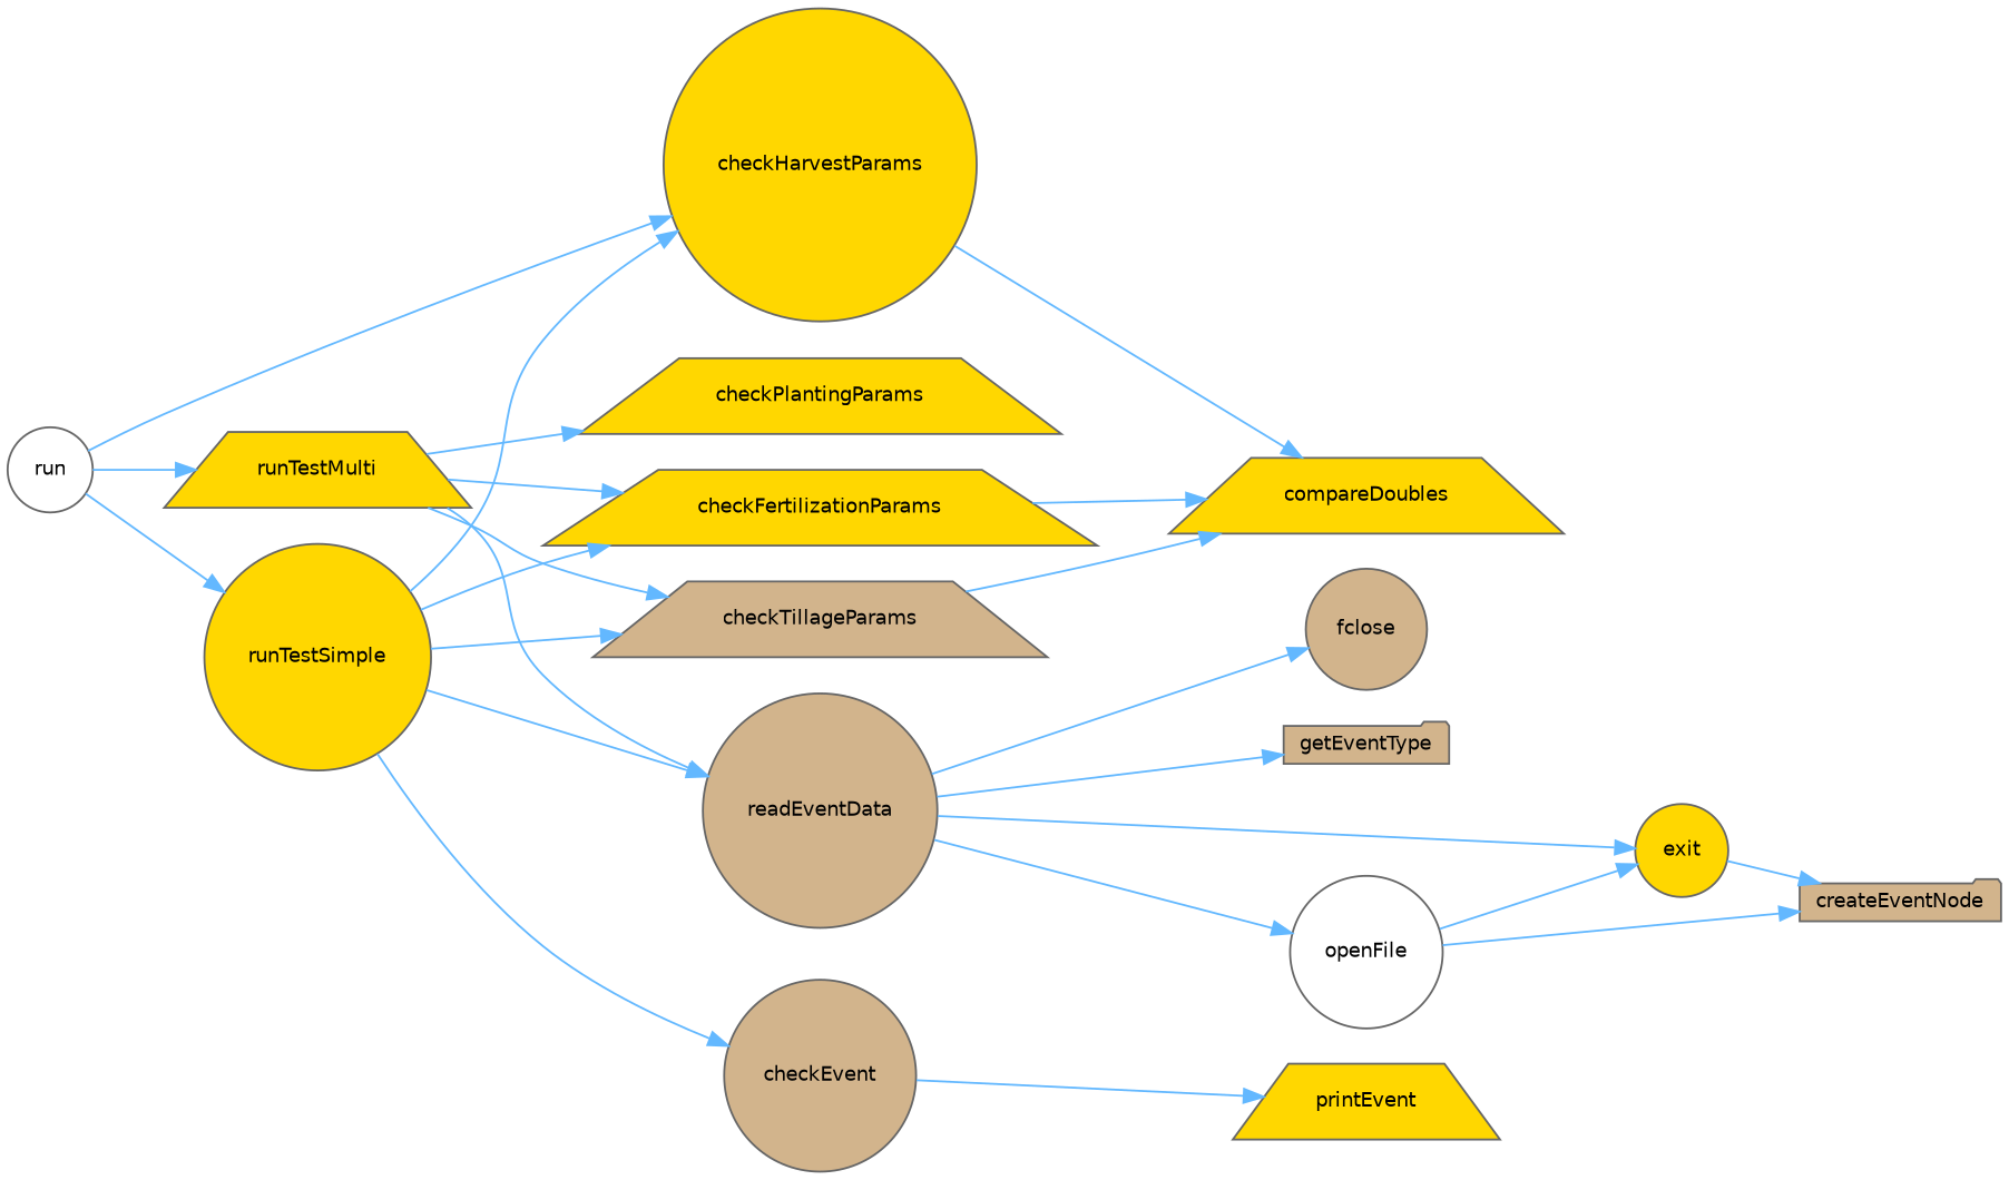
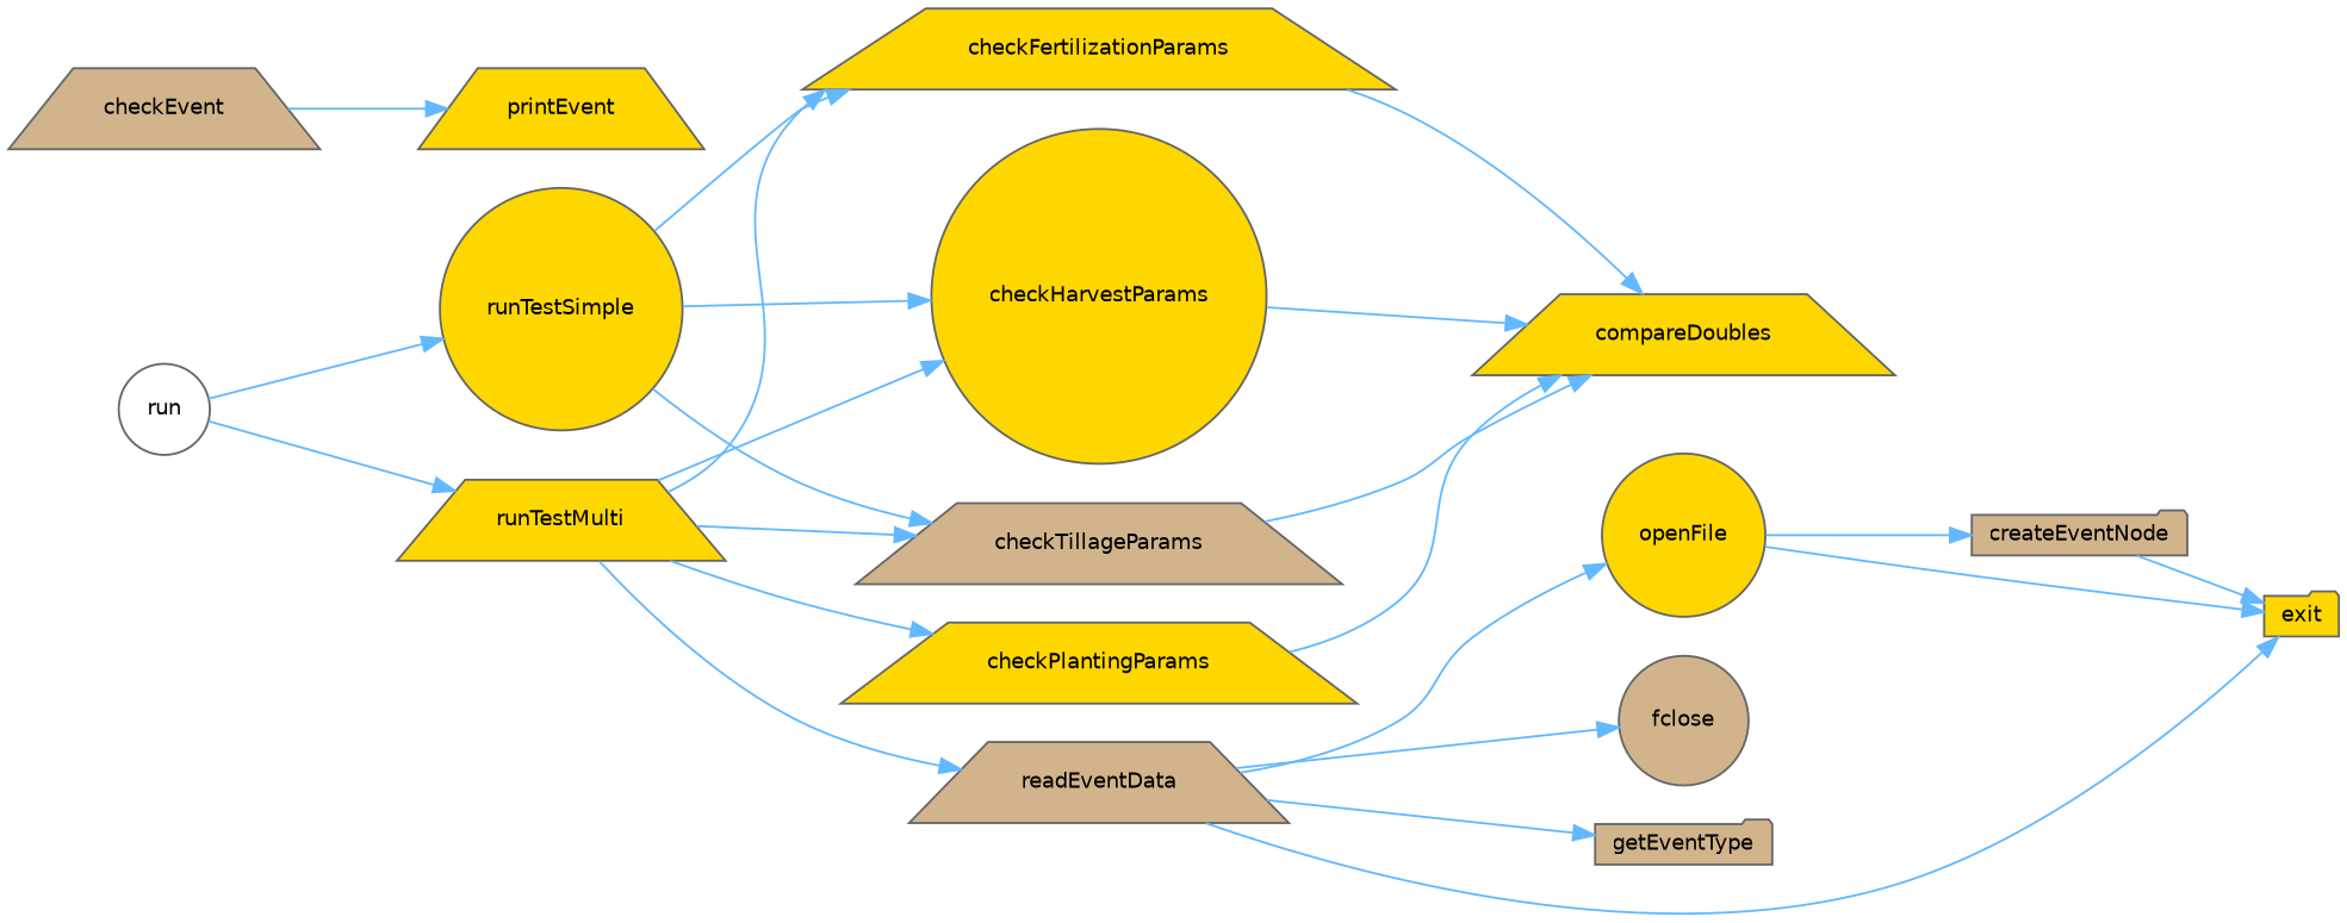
  digraph {
    rankdir=LR
    node [color=grey40 fillcolor=gold fontname=Helvetica fontsize=10 shape=trapezium style=filled]
    edge [color=steelblue1 fontname=Helvetica fontsize=10 labelfontname=Helvetica labelfontsize=10 style=solid]
    n1 [color=gray40 fillcolor=white fontcolor=black height=0.2 label=run shape=circle width=0.4]
    n2 [height=0.2 label=runTestMulti width=0.4]
    n3 [height=0.2 label=runTestSimple shape=circle width=0.4]
    n4 [height=0.2 label=checkFertilizationParams width=0.4]
    n5 [height=0.2 label=checkHarvestParams shape=circle width=0.4]
    n6 [height=0.2 label=checkPlantingParams width=0.4]
    n7 [fillcolor=tan height=0.2 label=checkTillageParams width=0.4]
-   n8 [fillcolor=tan height=0.2 label=readEventData shape=circle width=0.4]
-   n9 [fillcolor=tan height=0.2 label=checkEvent shape=circle width=0.4]
+   n8 [fillcolor=tan height=0.2 label=readEventData width=0.4]
+   n9 [fillcolor=tan height=0.2 label=checkEvent width=0.4]
    n10 [height=0.2 label=printEvent width=0.4]
    n11 [height=0.2 label=compareDoubles width=0.4]
-   n12 [height=0.2 label=exit shape=circle width=0.4]
+   n12 [height=0.2 label=exit shape=folder width=0.4]
    n13 [fillcolor=tan height=0.2 label=fclose shape=circle width=0.4]
    n14 [fillcolor=tan height=0.2 label=getEventType shape=folder width=0.4]
-   n15 [fillcolor=white height=0.2 label=openFile shape=circle width=0.4]
+   n15 [height=0.2 label=openFile shape=circle width=0.4]
    n16 [fillcolor=tan height=0.2 label=createEventNode shape=folder width=0.4]
    n1 -> n2
    n1 -> n3
    n2 -> n4
-   n1 -> n5
+   n2 -> n5
    n2 -> n6
    n2 -> n7
    n2 -> n8
    n3 -> n4
    n3 -> n5
    n3 -> n7
-   n3 -> n8
-   n3 -> n9
    n4 -> n11
    n5 -> n11
+   n6 -> n11
    n7 -> n11
    n8 -> n12
    n8 -> n13
    n8 -> n14
    n8 -> n15
    n9 -> n10
    n15 -> n12
    n15 -> n16
-   n12 -> n16
+   n16 -> n12
  }
